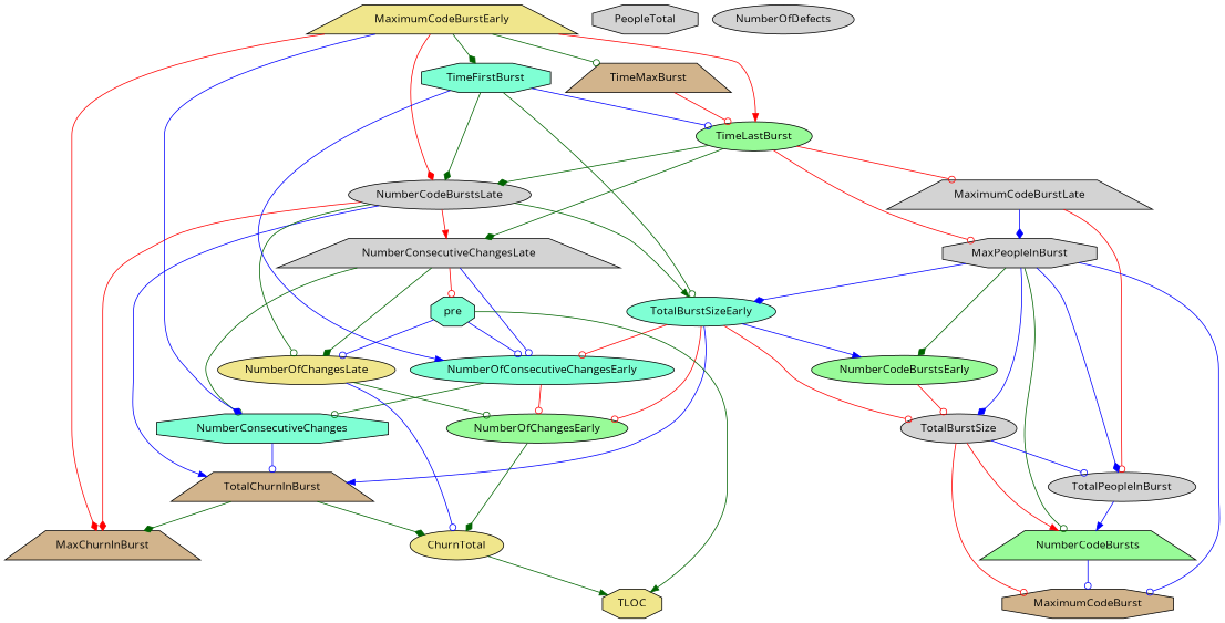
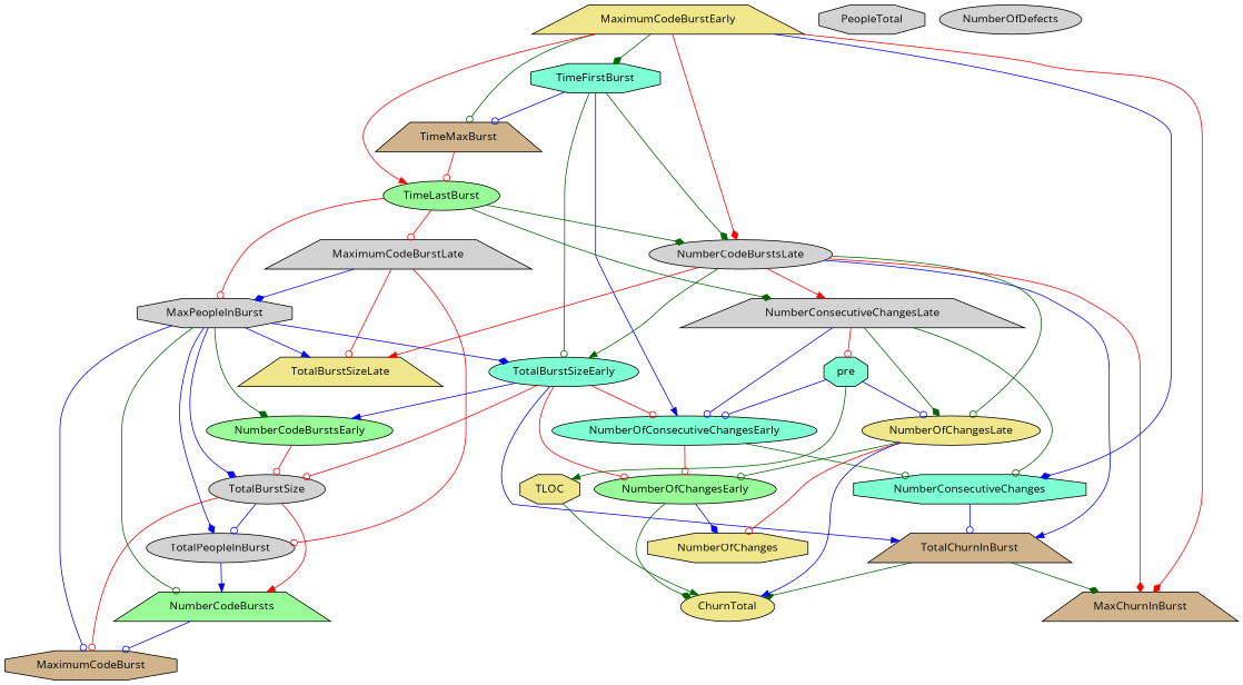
  digraph {
    fontname="Open Sans"
    node [fillcolor=lightgrey fontname="Open Sans" shape=ellipse style=filled]
    edge [arrowhead=odot color=blue fontname="Open Sans"]
    NumberCodeBursts [fillcolor=palegreen shape=trapezium]
    TotalPeopleInBurst
    MaximumCodeBurst [fillcolor=tan shape=octagon]
    MaximumCodeBurstLate [shape=trapezium]
    MaxPeopleInBurst [shape=octagon]
+   TotalBurstSizeLate [fillcolor=khaki shape=trapezium]
    NumberCodeBurstsEarly [fillcolor=palegreen]
    TotalBurstSizeEarly [fillcolor=aquamarine]
    TotalBurstSize
    TotalChurnInBurst [fillcolor=tan shape=trapezium]
    NumberOfChangesEarly [fillcolor=palegreen]
    NumberOfConsecutiveChangesEarly [fillcolor=aquamarine]
    NumberCodeBurstsLate
    NumberOfChangesLate [fillcolor=khaki]
    MaxChurnInBurst [fillcolor=tan shape=trapezium]
    NumberConsecutiveChangesLate [shape=trapezium]
+   NumberOfChanges [fillcolor=khaki shape=octagon]
    ChurnTotal [fillcolor=khaki]
    NumberConsecutiveChanges [fillcolor=aquamarine shape=octagon]
    pre [fillcolor=aquamarine shape=octagon]
    TLOC [fillcolor=khaki shape=octagon]
    MaximumCodeBurstEarly [fillcolor=khaki shape=trapezium]
    TimeFirstBurst [fillcolor=aquamarine shape=octagon]
    TimeMaxBurst [fillcolor=tan shape=trapezium]
    TimeLastBurst [fillcolor=palegreen]
    PeopleTotal [shape=octagon]
    NumberOfDefects
    NumberCodeBursts -> MaximumCodeBurst
    TotalPeopleInBurst -> NumberCodeBursts [arrowhead=normal]
    MaximumCodeBurstLate -> TotalPeopleInBurst [color=red]
    MaximumCodeBurstLate -> MaxPeopleInBurst [arrowhead=diamond]
+   MaximumCodeBurstLate -> TotalBurstSizeLate [color=red]
    MaxPeopleInBurst -> NumberCodeBursts [color=darkgreen]
    MaxPeopleInBurst -> TotalPeopleInBurst [arrowhead=diamond]
    MaxPeopleInBurst -> MaximumCodeBurst
+   MaxPeopleInBurst -> TotalBurstSizeLate [arrowhead=normal]
    MaxPeopleInBurst -> NumberCodeBurstsEarly [arrowhead=diamond color=darkgreen]
    MaxPeopleInBurst -> TotalBurstSizeEarly [arrowhead=diamond]
    MaxPeopleInBurst -> TotalBurstSize [arrowhead=diamond]
    NumberCodeBurstsEarly -> TotalBurstSize [color=red]
    TotalBurstSizeEarly -> NumberCodeBurstsEarly [arrowhead=normal]
    TotalBurstSizeEarly -> TotalBurstSize [color=red]
    TotalBurstSizeEarly -> TotalChurnInBurst [arrowhead=normal]
    TotalBurstSizeEarly -> NumberOfChangesEarly [color=red]
    TotalBurstSizeEarly -> NumberOfConsecutiveChangesEarly [color=red]
    TotalBurstSize -> NumberCodeBursts [arrowhead=normal color=red]
    TotalBurstSize -> TotalPeopleInBurst
    TotalBurstSize -> MaximumCodeBurst [color=red]
    TotalChurnInBurst -> MaxChurnInBurst [arrowhead=diamond color=darkgreen]
    TotalChurnInBurst -> ChurnTotal [arrowhead=diamond color=darkgreen]
+   NumberOfChangesEarly -> NumberOfChanges [arrowhead=diamond]
    NumberOfChangesEarly -> ChurnTotal [arrowhead=diamond color=darkgreen]
    NumberOfConsecutiveChangesEarly -> NumberOfChangesEarly [color=red]
    NumberOfConsecutiveChangesEarly -> NumberConsecutiveChanges [color=darkgreen]
+   NumberCodeBurstsLate -> TotalBurstSizeLate [arrowhead=normal color=red]
    NumberCodeBurstsLate -> TotalBurstSizeEarly [arrowhead=normal color=darkgreen]
    NumberCodeBurstsLate -> TotalChurnInBurst [arrowhead=normal]
    NumberCodeBurstsLate -> NumberOfChangesLate [color=darkgreen]
    NumberCodeBurstsLate -> MaxChurnInBurst [arrowhead=diamond color=red]
    NumberCodeBurstsLate -> NumberConsecutiveChangesLate [arrowhead=normal color=red]
    NumberOfChangesLate -> NumberOfChangesEarly [color=darkgreen]
-   NumberOfChangesLate -> ChurnTotal
+   NumberOfChangesLate -> NumberOfChanges [color=red]
+   NumberOfChangesLate -> ChurnTotal [arrowhead=normal]
    NumberConsecutiveChangesLate -> NumberOfConsecutiveChangesEarly
    NumberConsecutiveChangesLate -> NumberOfChangesLate [arrowhead=diamond color=darkgreen]
    NumberConsecutiveChangesLate -> NumberConsecutiveChanges [color=darkgreen]
    NumberConsecutiveChangesLate -> pre [color=red]
-   ChurnTotal -> TLOC [arrowhead=normal color=darkgreen]
+   TLOC -> ChurnTotal [arrowhead=normal color=darkgreen]
    NumberConsecutiveChanges -> TotalChurnInBurst
    pre -> NumberOfConsecutiveChangesEarly
    pre -> NumberOfChangesLate
    pre -> TLOC [arrowhead=normal color=darkgreen]
    MaximumCodeBurstEarly -> NumberCodeBurstsLate [arrowhead=diamond color=red]
    MaximumCodeBurstEarly -> MaxChurnInBurst [arrowhead=diamond color=red]
    MaximumCodeBurstEarly -> NumberConsecutiveChanges [arrowhead=diamond]
    MaximumCodeBurstEarly -> TimeFirstBurst [arrowhead=diamond color=darkgreen]
    MaximumCodeBurstEarly -> TimeMaxBurst [color=darkgreen]
    MaximumCodeBurstEarly -> TimeLastBurst [arrowhead=normal color=red]
    TimeFirstBurst -> TotalBurstSizeEarly [color=darkgreen]
    TimeFirstBurst -> NumberOfConsecutiveChangesEarly [arrowhead=normal]
    TimeFirstBurst -> NumberCodeBurstsLate [arrowhead=diamond color=darkgreen]
-   TimeFirstBurst -> TimeLastBurst
+   TimeFirstBurst -> TimeMaxBurst
    TimeMaxBurst -> TimeLastBurst [color=red]
    TimeLastBurst -> MaximumCodeBurstLate [color=red]
    TimeLastBurst -> MaxPeopleInBurst [color=red]
    TimeLastBurst -> NumberCodeBurstsLate [arrowhead=diamond color=darkgreen]
    TimeLastBurst -> NumberConsecutiveChangesLate [arrowhead=diamond color=darkgreen]
  }
